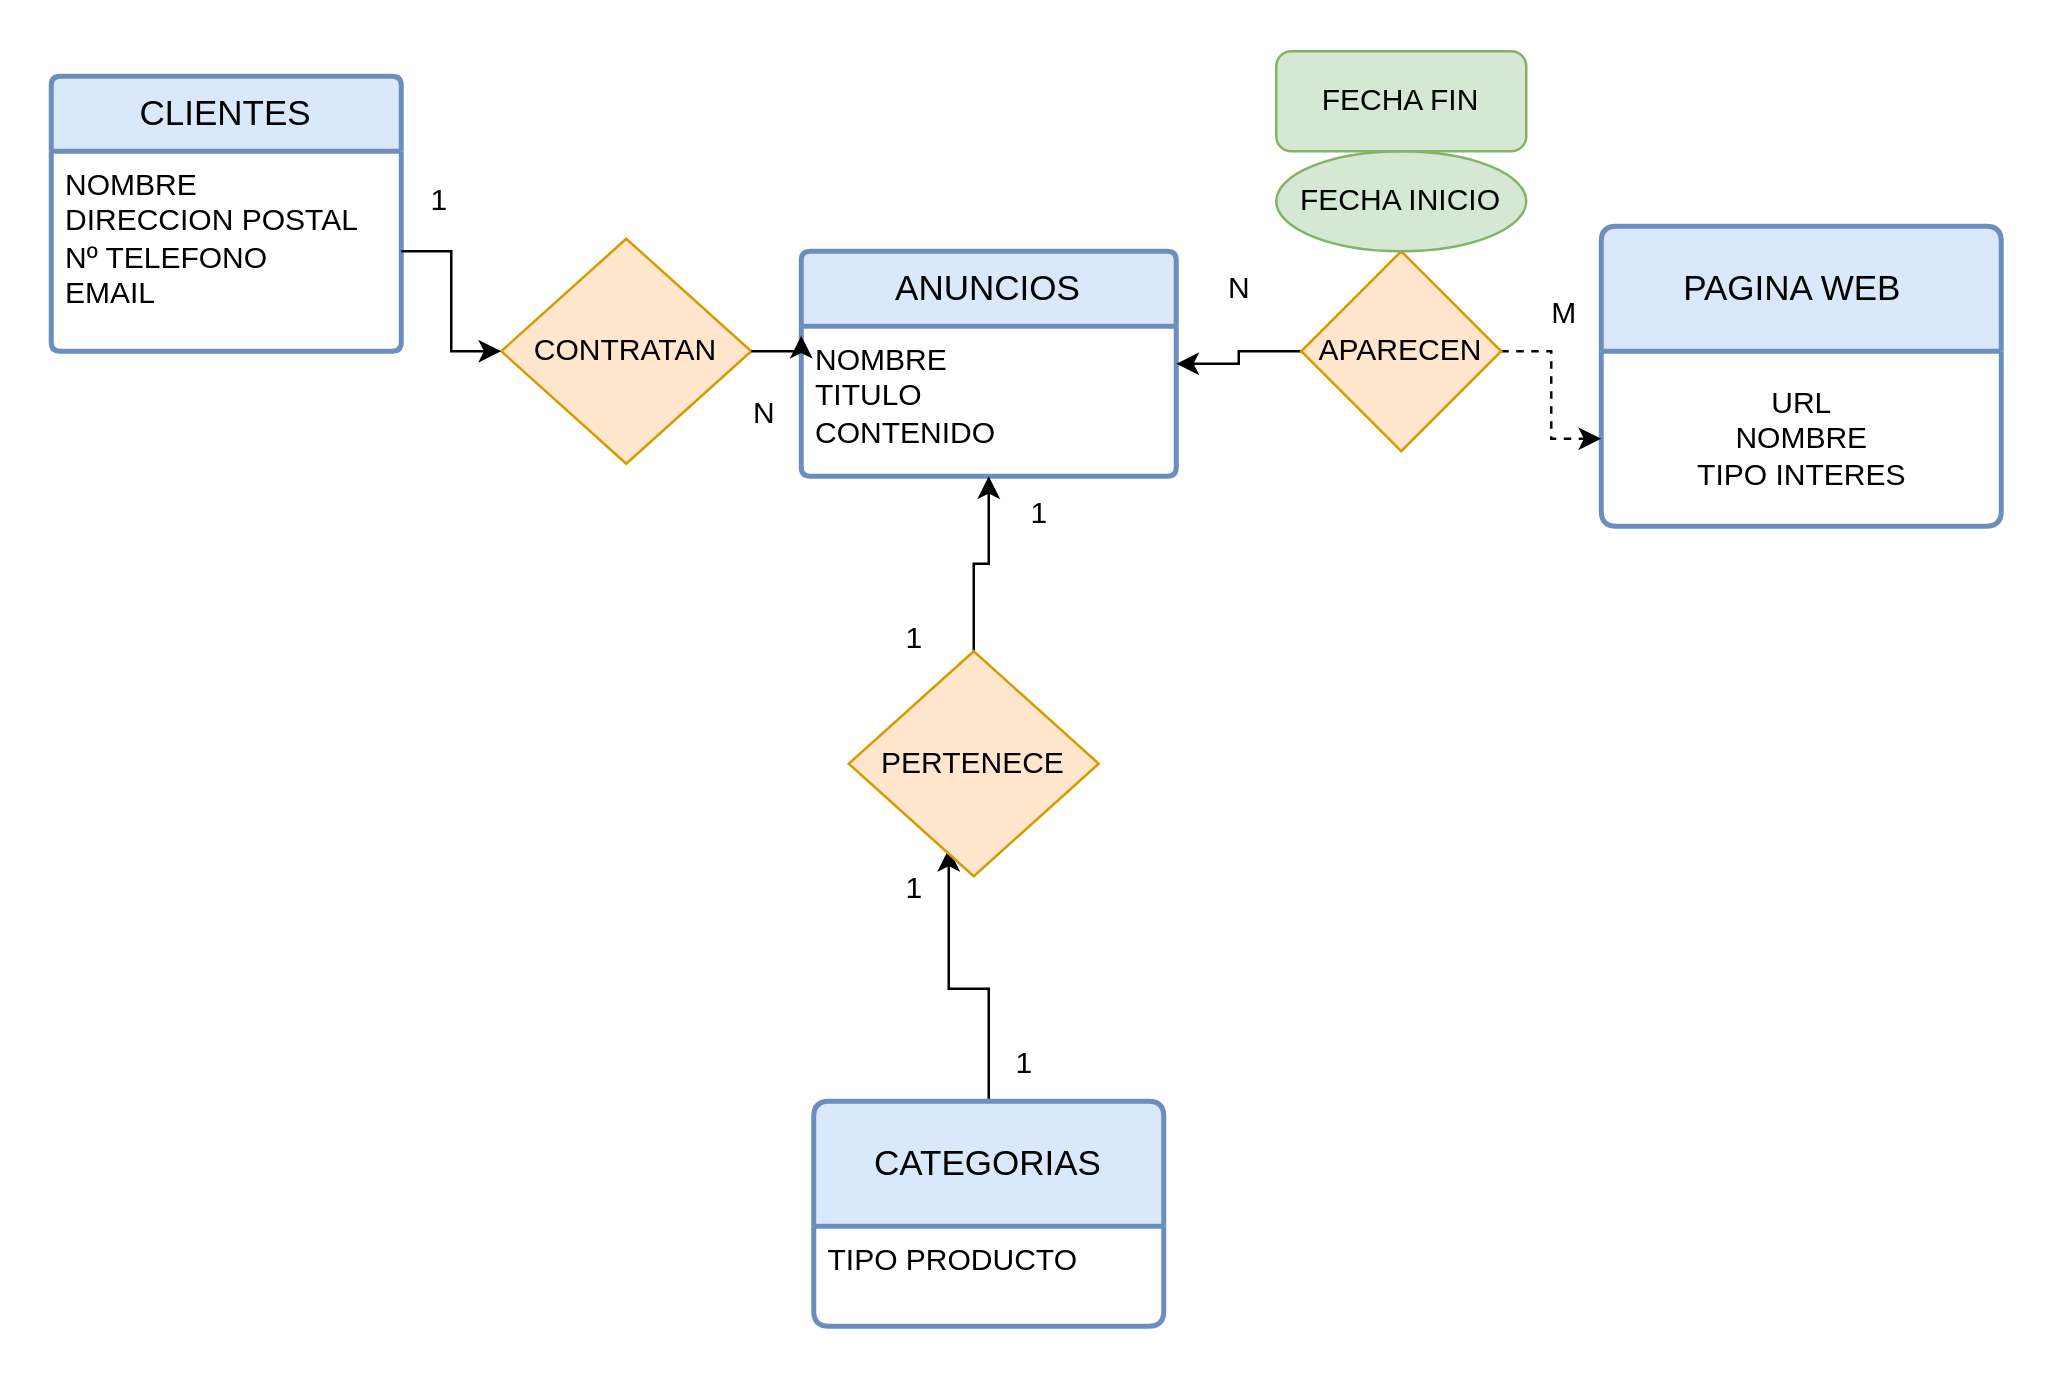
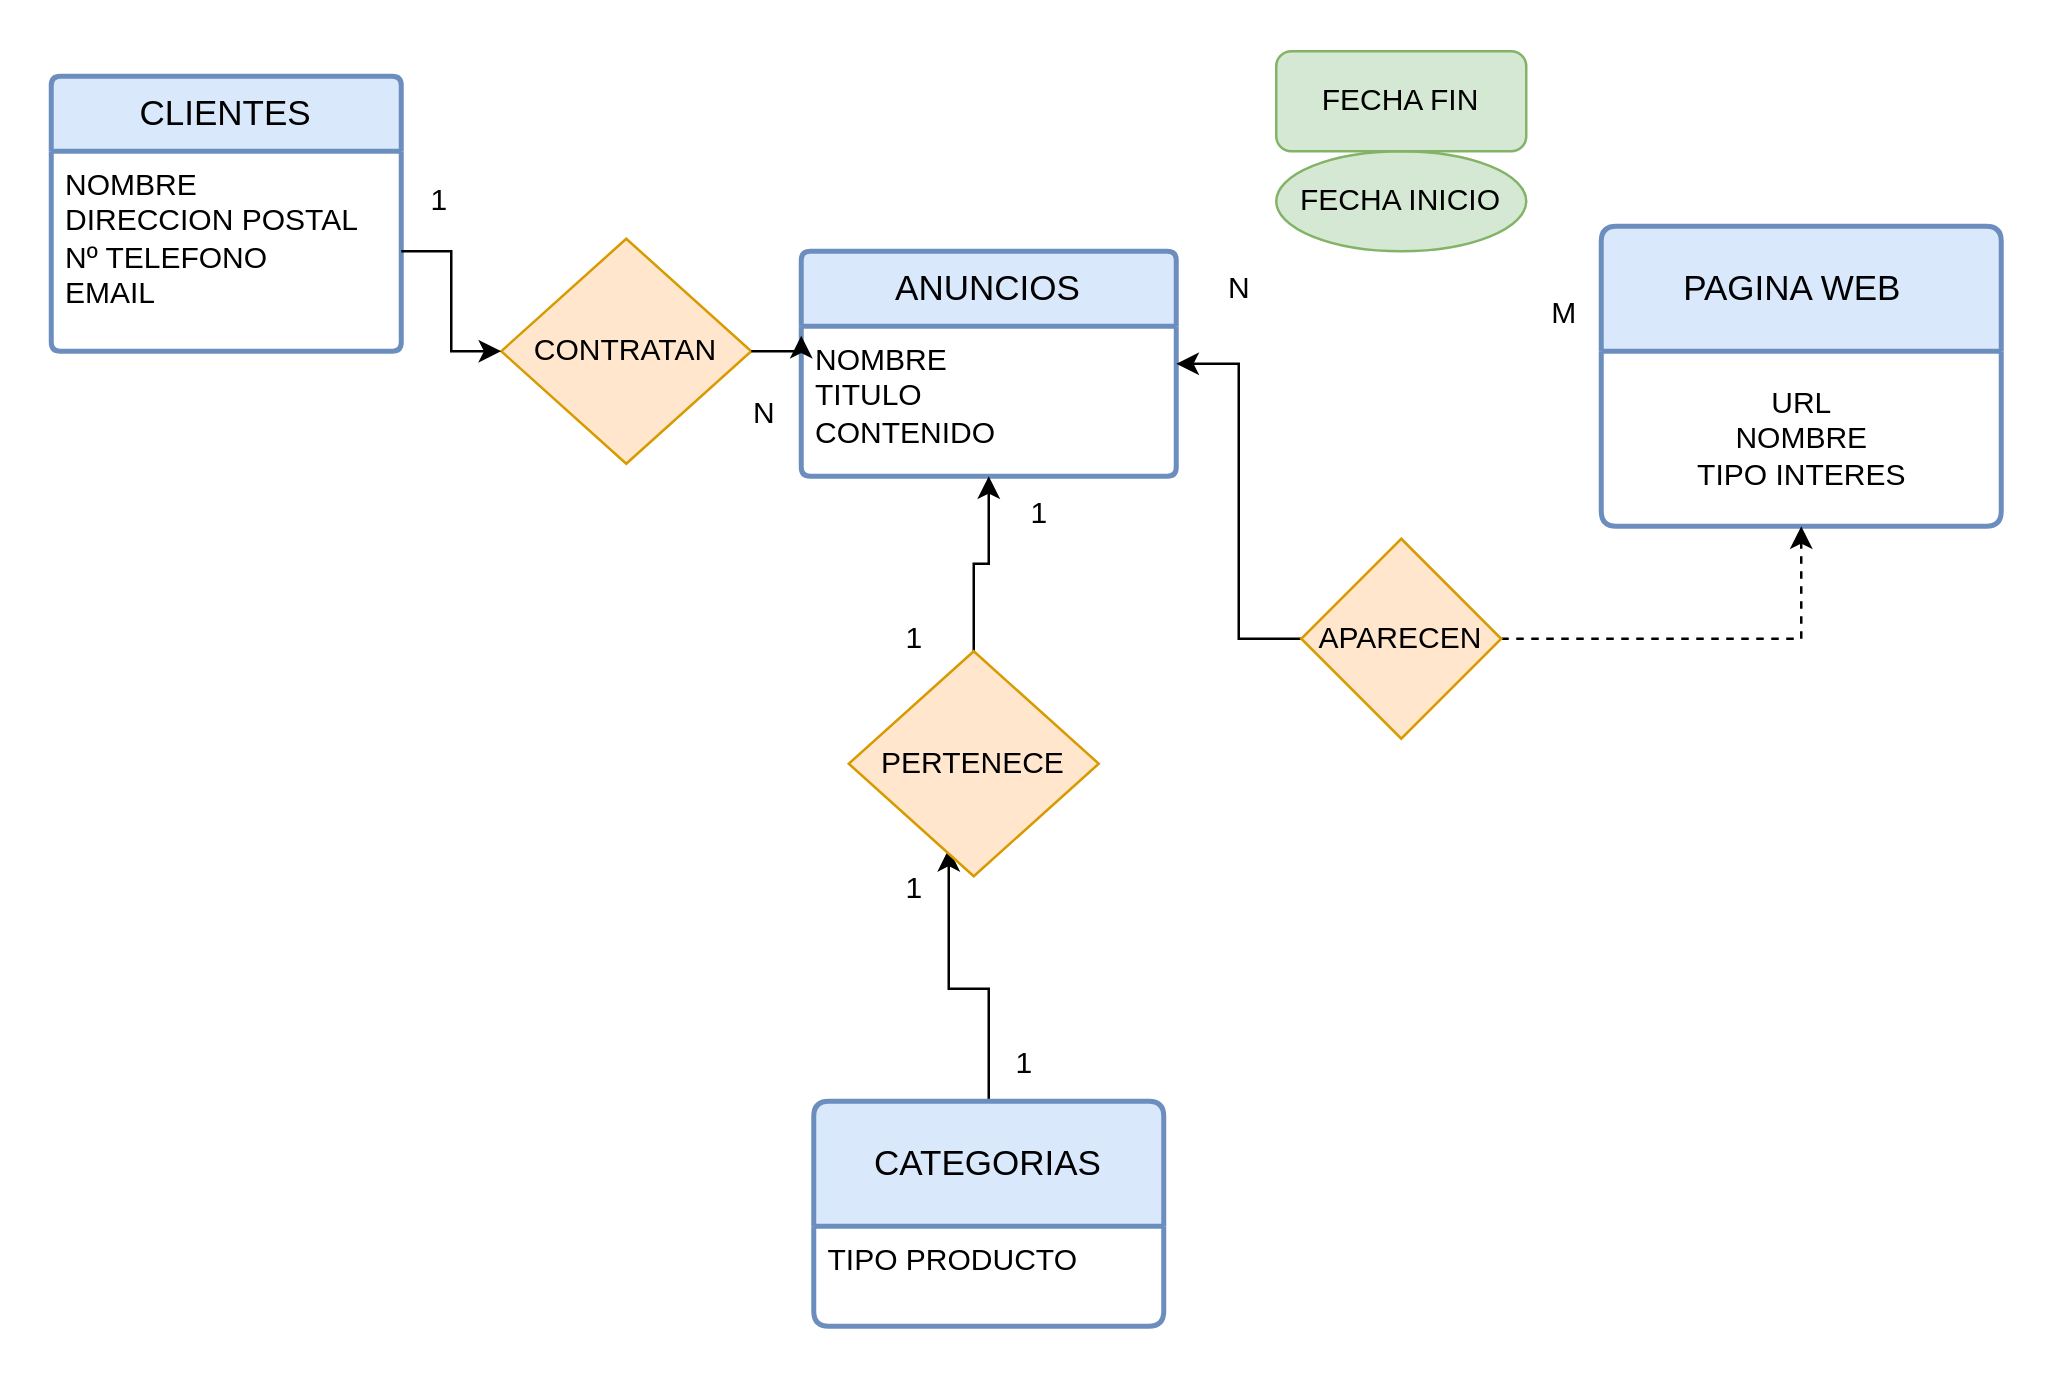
  <mxCell id="0" />
  <mxCell id="1" parent="0" />
  <mxCell id="2" value="CLIENTES" style="swimlane;childLayout=stackLayout;horizontal=1;startSize=30;horizontalStack=0;rounded=1;fontSize=14;fontStyle=0;strokeWidth=2;resizeParent=0;resizeLast=1;shadow=0;dashed=0;align=center;arcSize=4;whiteSpace=wrap;html=1;fillColor=#dae8fc;strokeColor=#6c8ebf;" vertex="1" parent="1"><mxGeometry x="20" y="30" width="140" height="110" as="geometry" /></mxCell>
  <mxCell id="3" value="&lt;div&gt;NOMBRE &lt;br&gt;&lt;/div&gt;&lt;div&gt;DIRECCION POSTAL&lt;/div&gt;&lt;div&gt;Nº TELEFONO&lt;/div&gt;&lt;div&gt;EMAIL&lt;/div&gt;&lt;div&gt;&lt;br&gt;&lt;/div&gt;" style="align=left;strokeColor=none;fillColor=none;spacingLeft=4;spacingRight=4;fontSize=12;verticalAlign=top;resizable=0;rotatable=0;part=1;html=1;whiteSpace=wrap;" vertex="1" parent="2"><mxGeometry y="30" width="140" height="80" as="geometry" /></mxCell>
  <mxCell id="4" value="CONTRATAN" style="rhombus;whiteSpace=wrap;html=1;fillColor=#ffe6cc;strokeColor=#d79b00;" vertex="1" parent="1"><mxGeometry x="200" y="95" width="100" height="90" as="geometry" /></mxCell>
  <mxCell id="5" style="edgeStyle=orthogonalEdgeStyle;rounded=0;orthogonalLoop=1;jettySize=auto;html=1;" edge="1" parent="1" source="3" target="4"><mxGeometry relative="1" as="geometry" /></mxCell>
  <mxCell id="6" value="ANUNCIOS" style="swimlane;childLayout=stackLayout;horizontal=1;startSize=30;horizontalStack=0;rounded=1;fontSize=14;fontStyle=0;strokeWidth=2;resizeParent=0;resizeLast=1;shadow=0;dashed=0;align=center;arcSize=4;whiteSpace=wrap;html=1;fillColor=#dae8fc;strokeColor=#6c8ebf;" vertex="1" parent="1"><mxGeometry x="320" y="100" width="150" height="90" as="geometry" /></mxCell>
  <mxCell id="7" value="&lt;div&gt;NOMBRE&lt;/div&gt;&lt;div&gt;TITULO&lt;/div&gt;&lt;div&gt;CONTENIDO&lt;br&gt;&lt;/div&gt;" style="align=left;strokeColor=none;fillColor=none;spacingLeft=4;spacingRight=4;fontSize=12;verticalAlign=top;resizable=0;rotatable=0;part=1;html=1;whiteSpace=wrap;" vertex="1" parent="6"><mxGeometry y="30" width="150" height="60" as="geometry" /></mxCell>
  <mxCell id="8" style="edgeStyle=orthogonalEdgeStyle;rounded=0;orthogonalLoop=1;jettySize=auto;html=1;entryX=0.006;entryY=0.375;entryDx=0;entryDy=0;entryPerimeter=0;" edge="1" parent="1" source="4" target="6"><mxGeometry relative="1" as="geometry" /></mxCell>
  <mxCell id="9" style="edgeStyle=orthogonalEdgeStyle;rounded=0;orthogonalLoop=1;jettySize=auto;html=1;entryX=0.4;entryY=0.878;entryDx=0;entryDy=0;entryPerimeter=0;" edge="1" parent="1" source="10" target="13"><mxGeometry relative="1" as="geometry"><mxPoint x="260" y="400" as="targetPoint" /></mxGeometry></mxCell>
  <mxCell id="10" value="CATEGORIAS" style="swimlane;childLayout=stackLayout;horizontal=1;startSize=50;horizontalStack=0;rounded=1;fontSize=14;fontStyle=0;strokeWidth=2;resizeParent=0;resizeLast=1;shadow=0;dashed=0;align=center;arcSize=4;whiteSpace=wrap;html=1;fillColor=#dae8fc;strokeColor=#6c8ebf;" vertex="1" parent="1"><mxGeometry x="325" y="440" width="140" height="90" as="geometry" /></mxCell>
  <mxCell id="11" value="TIPO PRODUCTO" style="align=left;strokeColor=none;fillColor=none;spacingLeft=4;spacingRight=4;fontSize=12;verticalAlign=top;resizable=0;rotatable=0;part=1;html=1;whiteSpace=wrap;" vertex="1" parent="10"><mxGeometry y="50" width="140" height="40" as="geometry" /></mxCell>
  <mxCell id="12" style="edgeStyle=orthogonalEdgeStyle;rounded=0;orthogonalLoop=1;jettySize=auto;html=1;" edge="1" parent="1" source="13" target="7"><mxGeometry relative="1" as="geometry" /></mxCell>
  <mxCell id="13" value="PERTENECE" style="rhombus;whiteSpace=wrap;html=1;fillColor=#ffe6cc;strokeColor=#d79b00;" vertex="1" parent="1"><mxGeometry x="339" y="260" width="100" height="90" as="geometry" /></mxCell>
  <mxCell id="14" value="PAGINA WEB&lt;span style=&quot;white-space: pre;&quot;&gt;&#09;&lt;/span&gt;" style="swimlane;childLayout=stackLayout;horizontal=1;startSize=50;horizontalStack=0;rounded=1;fontSize=14;fontStyle=0;strokeWidth=2;resizeParent=0;resizeLast=1;shadow=0;dashed=0;align=center;arcSize=4;whiteSpace=wrap;html=1;fillColor=#dae8fc;strokeColor=#6c8ebf;" vertex="1" parent="1"><mxGeometry x="640" y="90" width="160" height="120" as="geometry" /></mxCell>
  <mxCell id="15" value="&lt;div&gt;URL&lt;/div&gt;&lt;div&gt;NOMBRE&lt;/div&gt;&lt;div&gt;TIPO INTERES&lt;br&gt;&lt;/div&gt;" style="text;html=1;align=center;verticalAlign=middle;resizable=0;points=[];autosize=1;strokeColor=none;fillColor=none;" vertex="1" parent="14"><mxGeometry y="50" width="160" height="70" as="geometry" /></mxCell>
  <mxCell id="16" style="edgeStyle=orthogonalEdgeStyle;rounded=0;orthogonalLoop=1;jettySize=auto;html=1;entryX=1;entryY=0.25;entryDx=0;entryDy=0;" edge="1" parent="1" source="18" target="7"><mxGeometry relative="1" as="geometry" /></mxCell>
  <mxCell id="17" style="edgeStyle=orthogonalEdgeStyle;rounded=0;orthogonalLoop=1;jettySize=auto;html=1;dashed=1;" edge="1" parent="1" source="18" target="15"><mxGeometry relative="1" as="geometry" /></mxCell>
- <mxCell id="18" value="APARECEN" style="rhombus;whiteSpace=wrap;html=1;fillColor=#ffe6cc;strokeColor=#d79b00;" vertex="1" parent="1"><mxGeometry x="520" y="100" width="80" height="80" as="geometry" /></mxCell>
+ <mxCell id="18" value="APARECEN" style="rhombus;whiteSpace=wrap;html=1;fillColor=#ffe6cc;strokeColor=#d79b00;" vertex="1" parent="1"><mxGeometry x="520" y="215" width="80" height="80" as="geometry" /></mxCell>
  <mxCell id="19" value="&lt;div&gt;N&lt;/div&gt;" style="text;html=1;align=center;verticalAlign=middle;resizable=0;points=[];autosize=1;strokeColor=none;fillColor=none;" vertex="1" parent="1"><mxGeometry x="480" y="100" width="30" height="30" as="geometry" /></mxCell>
  <mxCell id="20" value="M" style="text;html=1;align=center;verticalAlign=middle;resizable=0;points=[];autosize=1;strokeColor=none;fillColor=none;" vertex="1" parent="1"><mxGeometry x="610" y="110" width="30" height="30" as="geometry" /></mxCell>
  <mxCell id="21" value="1" style="text;html=1;align=center;verticalAlign=middle;resizable=0;points=[];autosize=1;strokeColor=none;fillColor=none;" vertex="1" parent="1"><mxGeometry x="160" y="65" width="30" height="30" as="geometry" /></mxCell>
  <mxCell id="22" value="N" style="text;html=1;align=center;verticalAlign=middle;resizable=0;points=[];autosize=1;strokeColor=none;fillColor=none;" vertex="1" parent="1"><mxGeometry x="290" y="150" width="30" height="30" as="geometry" /></mxCell>
  <mxCell id="23" value="1" style="text;html=1;align=center;verticalAlign=middle;resizable=0;points=[];autosize=1;strokeColor=none;fillColor=none;" vertex="1" parent="1"><mxGeometry x="350" y="340" width="30" height="30" as="geometry" /></mxCell>
  <mxCell id="24" value="1" style="text;html=1;align=center;verticalAlign=middle;resizable=0;points=[];autosize=1;strokeColor=none;fillColor=none;" vertex="1" parent="1"><mxGeometry x="350" y="240" width="30" height="30" as="geometry" /></mxCell>
  <mxCell id="25" value="1" style="text;html=1;align=center;verticalAlign=middle;resizable=0;points=[];autosize=1;strokeColor=none;fillColor=none;" vertex="1" parent="1"><mxGeometry x="400" y="190" width="30" height="30" as="geometry" /></mxCell>
  <mxCell id="26" value="1" style="text;html=1;align=center;verticalAlign=middle;resizable=0;points=[];autosize=1;strokeColor=none;fillColor=none;" vertex="1" parent="1"><mxGeometry x="394" y="410" width="30" height="30" as="geometry" /></mxCell>
  <mxCell id="27" value="FECHA INICIO" style="ellipse;whiteSpace=wrap;html=1;align=center;fillColor=#d5e8d4;strokeColor=#82b366;" vertex="1" parent="1"><mxGeometry x="510" y="60" width="100" height="40" as="geometry" /></mxCell>
  <mxCell id="28" value="FECHA FIN" style="whiteSpace=wrap;html=1;align=center;fillColor=#d5e8d4;strokeColor=#82b366;rounded=1;" vertex="1" parent="1"><mxGeometry x="510" y="20" width="100" height="40" as="geometry" /></mxCell>
